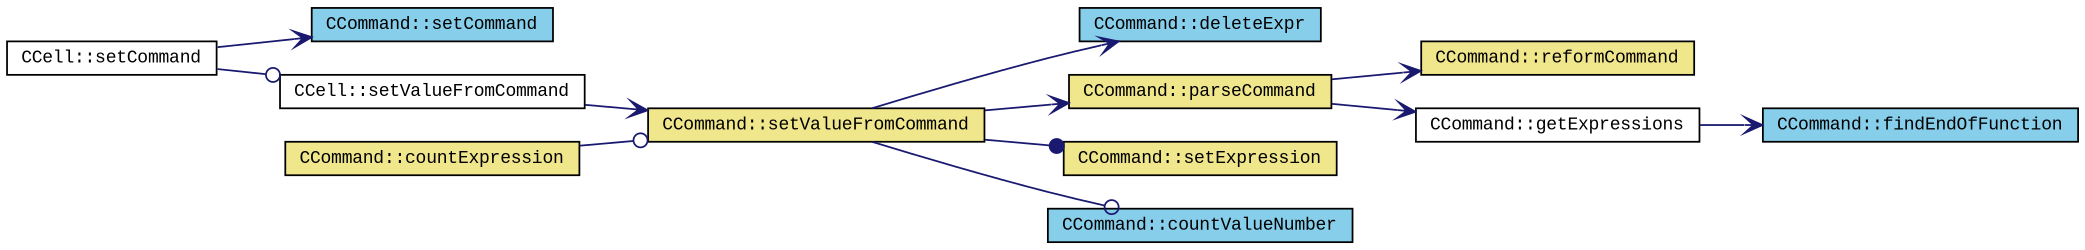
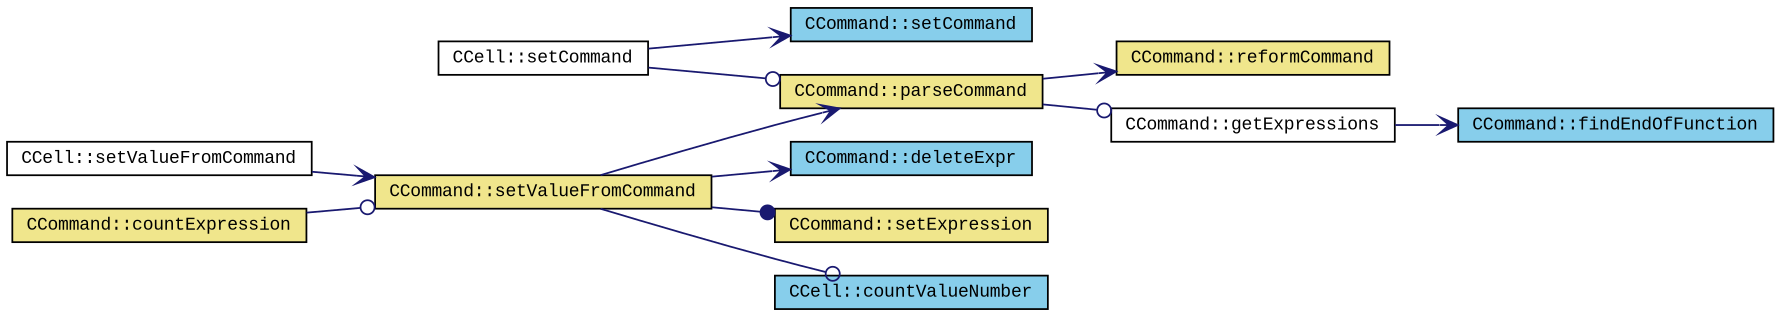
  digraph {
    fontname="Liberation Mono"
    rankdir=LR
    node [color=black fillcolor=khaki fontname="Liberation Mono" fontsize=10 shape=record style=filled]
    edge [arrowhead=vee color=midnightblue fontname="Liberation Mono" fontsize=10 labelfontname=Helvetica labelfontsize=10 style=solid]
    n1 [fillcolor=white fontcolor=black height=0.2 label="CCell::setCommand" width=0.4]
    n2 [fillcolor=skyblue height=0.2 label="CCommand::setCommand" width=0.4]
    n3 [fillcolor=white height=0.2 label="CCell::setValueFromCommand" width=0.4]
    n4 [height=0.2 label="CCommand::setValueFromCommand" width=0.4]
    n5 [fillcolor=skyblue height=0.2 label="CCommand::deleteExpr" width=0.4]
    n6 [height=0.2 label="CCommand::parseCommand" width=0.4]
    n7 [height=0.2 label="CCommand::setExpression" width=0.4]
-   n8 [fillcolor=skyblue height=0.2 label="CCommand::countValueNumber" width=0.4]
+   n8 [fillcolor=skyblue height=0.2 label="CCell::countValueNumber" width=0.4]
    n9 [height=0.2 label="CCommand::reformCommand" width=0.4]
    n10 [fillcolor=white height=0.2 label="CCommand::getExpressions" width=0.4]
    n11 [height=0.2 label="CCommand::countExpression" width=0.4]
    n12 [fillcolor=skyblue height=0.2 label="CCommand::findEndOfFunction" width=0.4]
    n1 -> n2
-   n1 -> n3 [arrowhead=odot]
+   n1 -> n6 [arrowhead=odot]
    n3 -> n4
    n4 -> n5
    n4 -> n6
    n4 -> n7 [arrowhead=dot]
    n4 -> n8 [arrowhead=odot]
    n6 -> n9
-   n6 -> n10
+   n6 -> n10 [arrowhead=odot]
    n10 -> n12
    n11 -> n4 [arrowhead=odot]
  }
